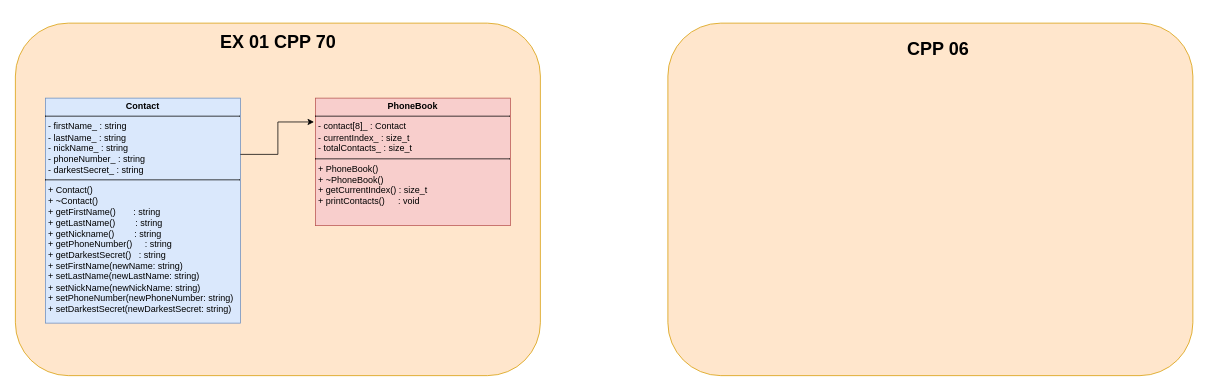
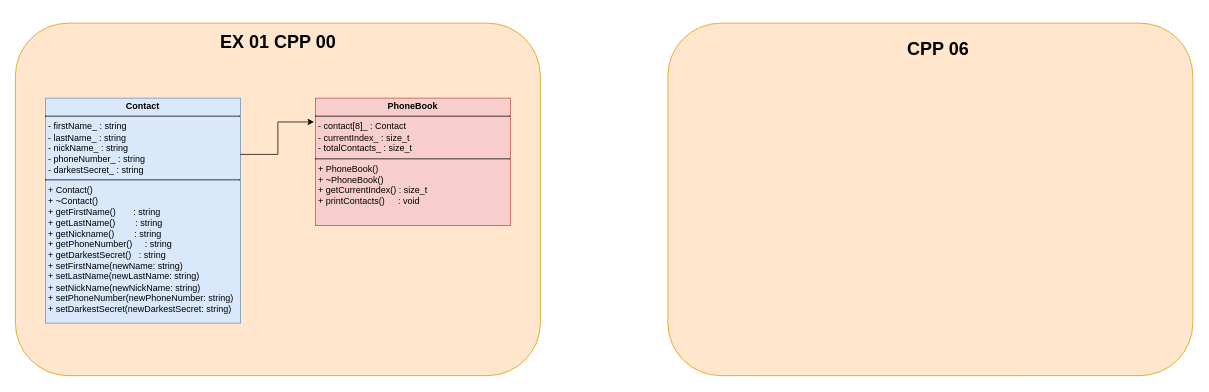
  <mxCell id="0" />
  <mxCell id="1" parent="0" />
  <mxCell id="2" value="" style="rounded=1;whiteSpace=wrap;html=1;fillColor=#ffe6cc;strokeColor=#d79b00;" vertex="1" parent="1"><mxGeometry x="890" y="30" width="700" height="470" as="geometry" /></mxCell>
  <mxCell id="3" value="" style="rounded=1;whiteSpace=wrap;html=1;fillColor=#ffe6cc;strokeColor=#d79b00;" vertex="1" parent="1"><mxGeometry x="20" y="30" width="700" height="470" as="geometry" /></mxCell>
  <mxCell id="4" value="&lt;p style=&quot;margin:0px;margin-top:4px;text-align:center;&quot;&gt;&lt;b&gt;Contact&lt;/b&gt;&lt;/p&gt;&lt;hr size=&quot;1&quot; style=&quot;border-style:solid;&quot;&gt;&lt;p style=&quot;margin:0px;margin-left:4px;&quot;&gt;- firstName_ : string&lt;/p&gt;&lt;p style=&quot;margin:0px;margin-left:4px;&quot;&gt;- lastName_ : string&amp;nbsp;&lt;br&gt;&lt;/p&gt;&lt;p style=&quot;margin:0px;margin-left:4px;&quot;&gt;- nickName_ : string&amp;nbsp;&lt;br&gt;&lt;/p&gt;&lt;p style=&quot;margin:0px;margin-left:4px;&quot;&gt;- phoneNumber_ : string&lt;br&gt;&lt;/p&gt;&lt;p style=&quot;margin:0px;margin-left:4px;&quot;&gt;- darkestSecret_ : string&amp;nbsp;&lt;br&gt;&lt;/p&gt;&lt;hr size=&quot;1&quot; style=&quot;border-style:solid;&quot;&gt;&lt;p style=&quot;margin:0px;margin-left:4px;&quot;&gt;+&amp;nbsp;Contact()&lt;/p&gt;&lt;p style=&quot;margin: 0px 0px 0px 4px;&quot;&gt;+ ~Contact()&lt;/p&gt;&lt;p style=&quot;margin:0px;margin-left:4px;&quot;&gt;+ getFirstName()&amp;nbsp; &amp;nbsp; &amp;nbsp; &amp;nbsp;: string&lt;/p&gt;&lt;p style=&quot;margin:0px;margin-left:4px;&quot;&gt;+ getLastName()&amp;nbsp; &amp;nbsp; &amp;nbsp; &amp;nbsp; : string&lt;/p&gt;&lt;p style=&quot;margin:0px;margin-left:4px;&quot;&gt;+ getNickname()&amp;nbsp; &amp;nbsp; &amp;nbsp; &amp;nbsp; : string&lt;/p&gt;&lt;p style=&quot;margin:0px;margin-left:4px;&quot;&gt;+ getPhoneNumber()&amp;nbsp; &amp;nbsp; &amp;nbsp;: string&amp;nbsp;&lt;/p&gt;&lt;p style=&quot;margin:0px;margin-left:4px;&quot;&gt;+ getDarkestSecret()&amp;nbsp; &amp;nbsp;: string&amp;nbsp;&lt;/p&gt;&lt;p style=&quot;margin:0px;margin-left:4px;&quot;&gt;+ setFirstName(newName: string)&lt;/p&gt;&lt;p style=&quot;margin:0px;margin-left:4px;&quot;&gt;+ setLastName(newLastName: string)&amp;nbsp; &amp;nbsp;&amp;nbsp;&lt;/p&gt;&lt;p style=&quot;margin:0px;margin-left:4px;&quot;&gt;+ setNickName(newNickName: string)&amp;nbsp; +&amp;nbsp;&lt;span style=&quot;background-color: transparent; color: light-dark(rgb(0, 0, 0), rgb(255, 255, 255));&quot;&gt;setPhoneNumber(newPhoneNumber: string)&lt;/span&gt;&lt;/p&gt;&lt;p style=&quot;margin:0px;margin-left:4px;&quot;&gt;&lt;span style=&quot;background-color: transparent; color: light-dark(rgb(0, 0, 0), rgb(255, 255, 255));&quot;&gt;+ setDarkestSecret(newDarkestSecret: string)&lt;/span&gt;&lt;br&gt;&lt;/p&gt;&lt;p style=&quot;margin:0px;margin-left:4px;&quot;&gt;&lt;br&gt;&lt;/p&gt;" style="verticalAlign=top;align=left;overflow=fill;html=1;whiteSpace=wrap;fillColor=#dae8fc;strokeColor=#6c8ebf;" parent="1" vertex="1"><mxGeometry x="60" y="130" width="260" height="300" as="geometry" /></mxCell>
  <mxCell id="5" value="&lt;p style=&quot;margin:0px;margin-top:4px;text-align:center;&quot;&gt;&lt;b&gt;PhoneBook&lt;/b&gt;&lt;/p&gt;&lt;hr size=&quot;1&quot; style=&quot;border-style:solid;&quot;&gt;&lt;p style=&quot;margin:0px;margin-left:4px;&quot;&gt;- contact[8]_ : Contact&lt;/p&gt;&lt;p style=&quot;margin:0px;margin-left:4px;&quot;&gt;- currentIndex_ : size_t&amp;nbsp;&lt;br&gt;&lt;/p&gt;&lt;p style=&quot;margin:0px;margin-left:4px;&quot;&gt;- totalContacts_ : size_t&lt;/p&gt;&lt;hr size=&quot;1&quot; style=&quot;border-style:solid;&quot;&gt;&lt;p style=&quot;margin:0px;margin-left:4px;&quot;&gt;+ PhoneBook()&lt;/p&gt;&lt;p style=&quot;margin: 0px 0px 0px 4px;&quot;&gt;+ ~PhoneBook()&lt;/p&gt;&lt;p style=&quot;margin:0px;margin-left:4px;&quot;&gt;+ getCurrentIndex() : size_t&lt;/p&gt;&lt;p style=&quot;margin:0px;margin-left:4px;&quot;&gt;+ printContacts()&lt;span style=&quot;white-space: pre;&quot;&gt;&#09;&lt;/span&gt;: void&lt;/p&gt;&lt;p style=&quot;margin:0px;margin-left:4px;&quot;&gt;&lt;br&gt;&lt;/p&gt;" style="verticalAlign=top;align=left;overflow=fill;html=1;whiteSpace=wrap;fillColor=#f8cecc;strokeColor=#b85450;" parent="1" vertex="1"><mxGeometry x="420" y="130" width="260" height="170" as="geometry" /></mxCell>
  <mxCell id="6" style="edgeStyle=orthogonalEdgeStyle;rounded=0;orthogonalLoop=1;jettySize=auto;html=1;exitX=1;exitY=0.25;exitDx=0;exitDy=0;entryX=-0.007;entryY=0.187;entryDx=0;entryDy=0;entryPerimeter=0;" parent="1" source="4" target="5" edge="1"><mxGeometry relative="1" as="geometry" /></mxCell>
- <mxCell id="7" value="&lt;h1&gt;&lt;b&gt;EX 01 CPP 70&lt;/b&gt;&lt;/h1&gt;" style="text;html=1;align=center;verticalAlign=middle;resizable=0;points=[];autosize=1;strokeColor=none;fillColor=none;" parent="1" vertex="1"><mxGeometry x="280" y="20" width="180" height="70" as="geometry" /></mxCell>
+ <mxCell id="7" value="&lt;h1&gt;&lt;b&gt;EX 01 CPP 00&lt;/b&gt;&lt;/h1&gt;" style="text;html=1;align=center;verticalAlign=middle;resizable=0;points=[];autosize=1;strokeColor=none;fillColor=none;" parent="1" vertex="1"><mxGeometry x="280" y="20" width="180" height="70" as="geometry" /></mxCell>
  <mxCell id="8" value="&lt;h1&gt;&lt;b&gt;CPP 06&lt;/b&gt;&lt;/h1&gt;" style="text;html=1;align=center;verticalAlign=middle;resizable=0;points=[];autosize=1;strokeColor=none;fillColor=none;" vertex="1" parent="1"><mxGeometry x="1195" y="30" width="110" height="70" as="geometry" /></mxCell>
